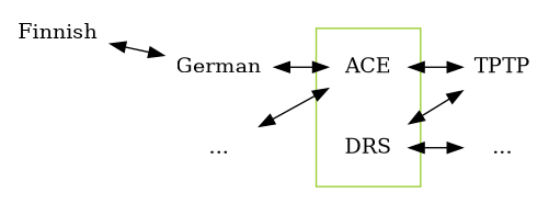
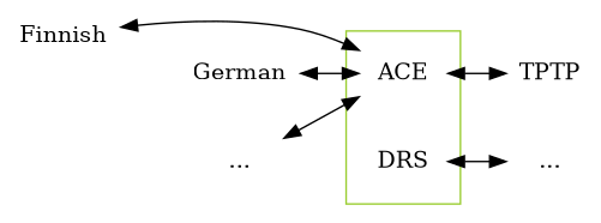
  digraph {
    rankdir=LR
    node [shape=plaintext]
    edge [arrowsize=1 color=black dir=both]
    ACE
    DRS
    TPTP
    n4 [label="..."]
    German
    Finnish
    n7 [label="..."]
    subgraph cluster_1 {
      color=yellowgreen
      ACE
      DRS
    }
    ACE -> TPTP
-   DRS -> TPTP
    DRS -> n4
    German -> ACE
-   Finnish -> German
+   Finnish -> ACE
    n7 -> ACE
  }
